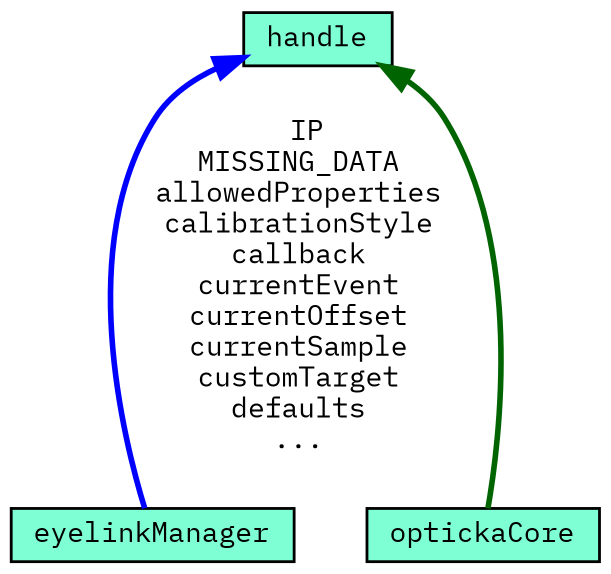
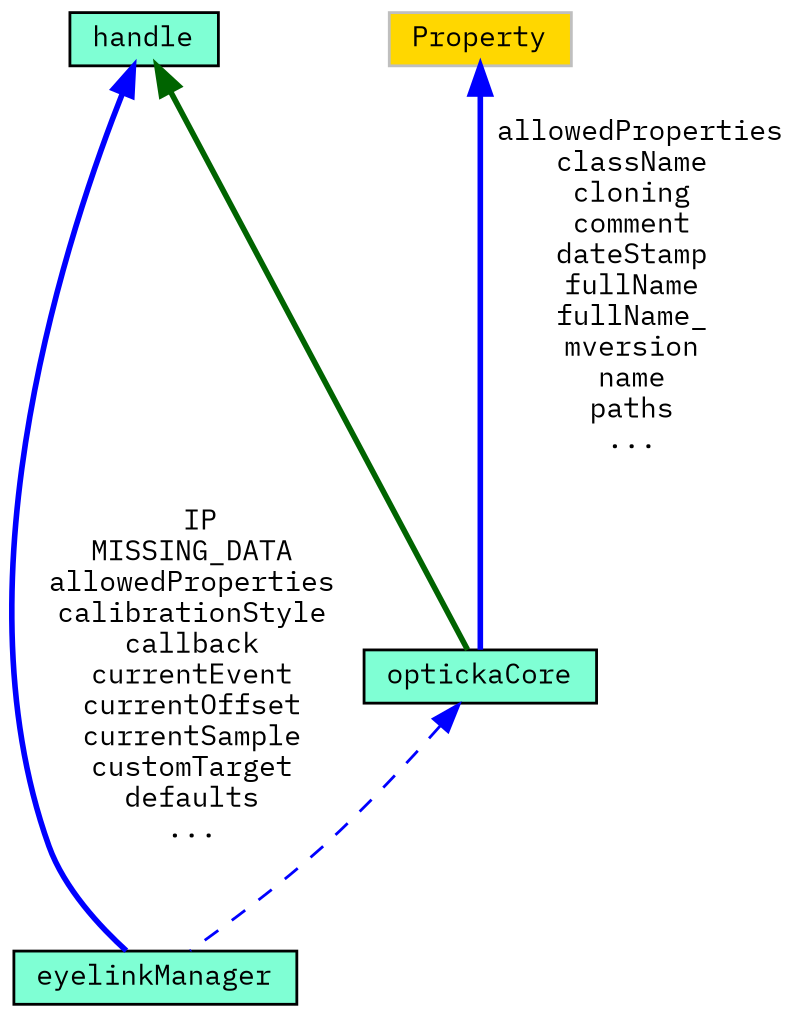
  digraph {
    fontname="IBM Plex Mono"
    node [color=black fillcolor=aquamarine fontname="IBM Plex Mono" fontsize=10 shape=record style=filled]
    edge [color=blue dir=back fontname="IBM Plex Mono" fontsize=10 labelfontname="Graublau Slab" labelfontsize=10 style=bold]
    n1 [fontcolor=black height=0.2 label=eyelinkManager width=0.4]
    n2 [height=0.2 label=optickaCore width=0.4]
    n3 [height=0.2 label=handle width=0.4]
+   n4 [color=grey75 fillcolor=gold height=0.2 label=Property width=0.4]
+   n2 -> n1 [style=dashed]
    n3 -> n1 [label=" IP\nMISSING_DATA\nallowedProperties\ncalibrationStyle\ncallback\ncurrentEvent\ncurrentOffset\ncurrentSample\ncustomTarget\ndefaults\n..."]
    n3 -> n2 [color=darkgreen]
+   n4 -> n2 [label=" allowedProperties\nclassName\ncloning\ncomment\ndateStamp\nfullName\nfullName_\nmversion\nname\npaths\n..."]
  }
